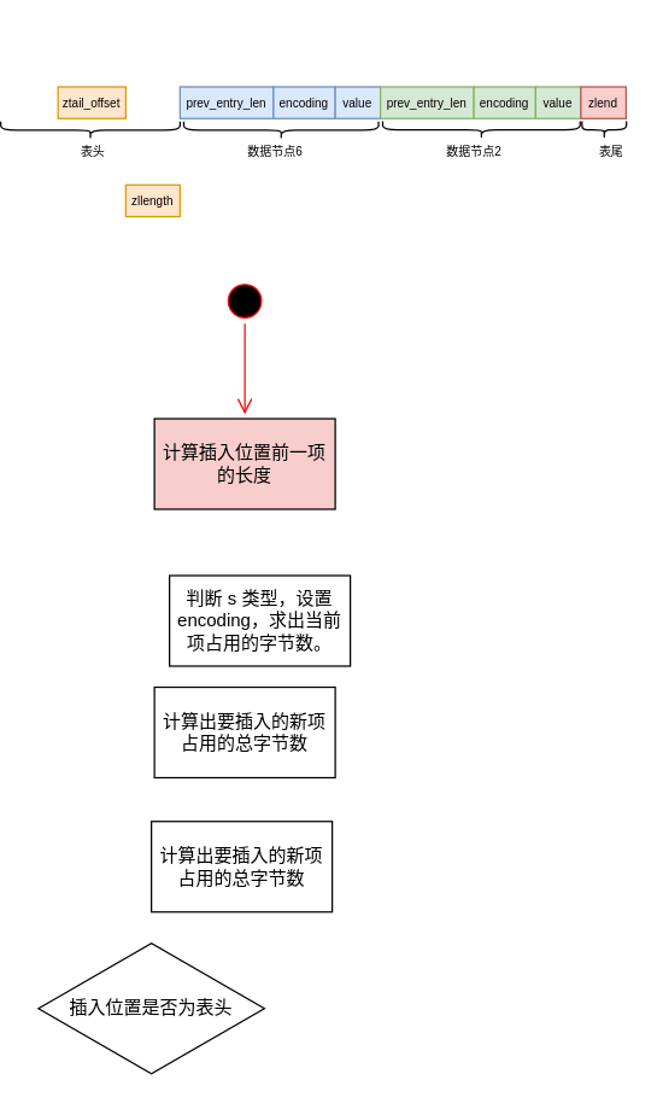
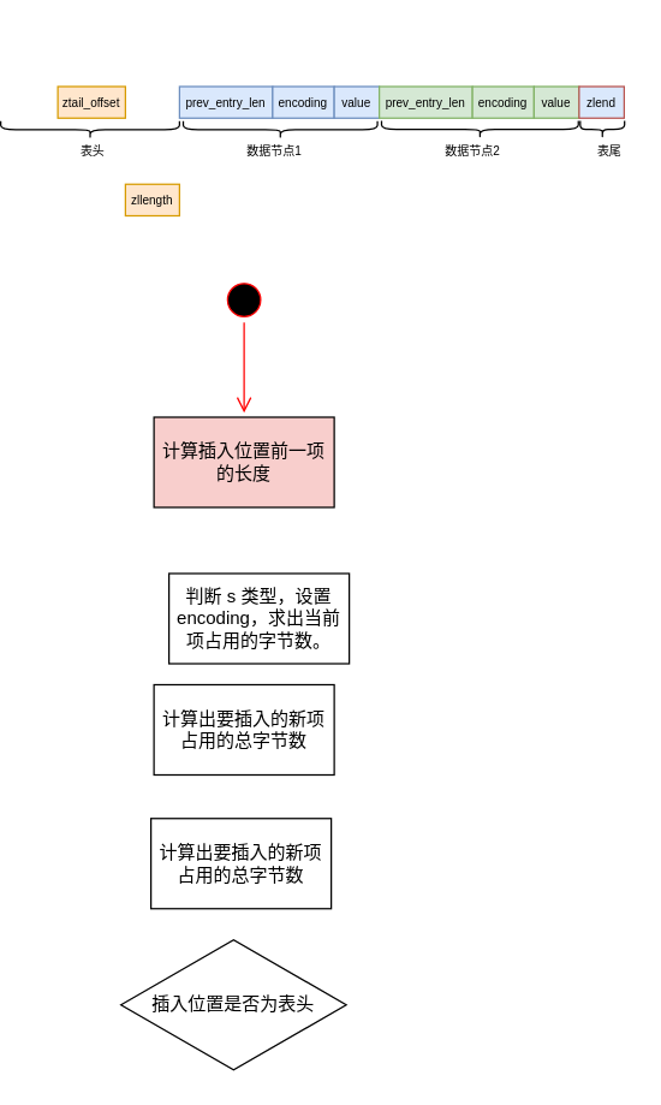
  <mxCell id="0" />
  <mxCell id="1" parent="0" />
  <mxCell id="2" value="ztail_offset" style="rounded=0;whiteSpace=wrap;html=1;fontSize=8;fillColor=#ffe6cc;strokeColor=#d79b00;" parent="1" vertex="1"><mxGeometry x="20" y="57" width="45" height="21" as="geometry" /></mxCell>
  <mxCell id="3" value="zllength" style="rounded=0;whiteSpace=wrap;html=1;fontSize=8;fillColor=#ffe6cc;strokeColor=#d79b00;" parent="1" vertex="1"><mxGeometry x="65" y="122" width="36" height="21" as="geometry" /></mxCell>
  <mxCell id="4" value="prev_entry_len" style="rounded=0;whiteSpace=wrap;html=1;fontSize=8;fillColor=#dae8fc;strokeColor=#6c8ebf;" parent="1" vertex="1"><mxGeometry x="101" y="57" width="62" height="21" as="geometry" /></mxCell>
  <mxCell id="5" value="encoding" style="rounded=0;whiteSpace=wrap;html=1;fontSize=8;fillColor=#dae8fc;strokeColor=#6c8ebf;" parent="1" vertex="1"><mxGeometry x="163" y="57" width="41" height="21" as="geometry" /></mxCell>
  <mxCell id="6" value="value" style="rounded=0;whiteSpace=wrap;html=1;fontSize=8;fillColor=#dae8fc;strokeColor=#6c8ebf;" parent="1" vertex="1"><mxGeometry x="204" y="57" width="30" height="21" as="geometry" /></mxCell>
  <mxCell id="7" value="prev_entry_len" style="rounded=0;whiteSpace=wrap;html=1;fontSize=8;fillColor=#d5e8d4;strokeColor=#82b366;" parent="1" vertex="1"><mxGeometry x="234" y="57" width="62" height="21" as="geometry" /></mxCell>
  <mxCell id="8" value="encoding" style="rounded=0;whiteSpace=wrap;html=1;fontSize=8;fillColor=#d5e8d4;strokeColor=#82b366;" parent="1" vertex="1"><mxGeometry x="296" y="57" width="41" height="21" as="geometry" /></mxCell>
  <mxCell id="9" value="value" style="rounded=0;whiteSpace=wrap;html=1;fontSize=8;fillColor=#d5e8d4;strokeColor=#82b366;" parent="1" vertex="1"><mxGeometry x="337" y="57" width="30" height="21" as="geometry" /></mxCell>
- <mxCell id="10" value="zlend" style="rounded=0;whiteSpace=wrap;html=1;fontSize=8;fillColor=#f8cecc;strokeColor=#b85450;" parent="1" vertex="1"><mxGeometry x="367" y="57" width="30" height="21" as="geometry" /></mxCell>
+ <mxCell id="10" value="zlend" style="rounded=0;whiteSpace=wrap;html=1;fontSize=8;fillColor=#dae8fc;strokeColor=#b85450;" parent="1" vertex="1"><mxGeometry x="367" y="57" width="30" height="21" as="geometry" /></mxCell>
  <mxCell id="11" value="" style="shape=curlyBracket;whiteSpace=wrap;html=1;rounded=1;flipH=1;fontSize=8;rotation=90;" parent="1" vertex="1"><mxGeometry x="35.75" y="26.25" width="11.5" height="119" as="geometry" /></mxCell>
  <mxCell id="12" value="表头" style="text;html=1;align=center;verticalAlign=middle;resizable=0;points=[];autosize=1;strokeColor=none;fillColor=none;fontSize=8;" parent="1" vertex="1"><mxGeometry x="29.5" y="93" width="26" height="14" as="geometry" /></mxCell>
  <mxCell id="13" value="" style="shape=curlyBracket;whiteSpace=wrap;html=1;rounded=1;flipH=1;fontSize=8;rotation=90;" parent="1" vertex="1"><mxGeometry x="162.38" y="21.13" width="11.5" height="129.25" as="geometry" /></mxCell>
- <mxCell id="14" value="数据节点6" style="text;html=1;align=center;verticalAlign=middle;resizable=0;points=[];autosize=1;strokeColor=none;fillColor=none;fontSize=8;" parent="1" vertex="1"><mxGeometry x="141" y="93" width="46" height="14" as="geometry" /></mxCell>
+ <mxCell id="14" value="数据节点1" style="text;html=1;align=center;verticalAlign=middle;resizable=0;points=[];autosize=1;strokeColor=none;fillColor=none;fontSize=8;" parent="1" vertex="1"><mxGeometry x="141" y="93" width="46" height="14" as="geometry" /></mxCell>
  <mxCell id="15" value="" style="shape=curlyBracket;whiteSpace=wrap;html=1;rounded=1;flipH=1;fontSize=8;rotation=90;" parent="1" vertex="1"><mxGeometry x="295.25" y="20" width="11.5" height="131" as="geometry" /></mxCell>
  <mxCell id="16" value="数据节点2" style="text;html=1;align=center;verticalAlign=middle;resizable=0;points=[];autosize=1;strokeColor=none;fillColor=none;fontSize=8;" parent="1" vertex="1"><mxGeometry x="273" y="92.75" width="46" height="14" as="geometry" /></mxCell>
  <mxCell id="17" value="表尾" style="text;html=1;align=center;verticalAlign=middle;resizable=0;points=[];autosize=1;strokeColor=none;fillColor=none;fontSize=8;" parent="1" vertex="1"><mxGeometry x="374" y="93" width="26" height="14" as="geometry" /></mxCell>
  <mxCell id="18" value="" style="shape=curlyBracket;whiteSpace=wrap;html=1;rounded=1;flipH=1;fontSize=8;rotation=90;" parent="1" vertex="1"><mxGeometry x="376.75" y="70.75" width="11.5" height="29.5" as="geometry" /></mxCell>
  <mxCell id="19" value="" style="ellipse;html=1;shape=startState;fillColor=#000000;strokeColor=#ff0000;" vertex="1" parent="1"><mxGeometry x="129" y="184" width="30" height="30" as="geometry" /></mxCell>
  <mxCell id="20" value="" style="edgeStyle=orthogonalEdgeStyle;html=1;verticalAlign=bottom;endArrow=open;endSize=8;strokeColor=#ff0000;rounded=0;" edge="1" parent="1" source="19"><mxGeometry relative="1" as="geometry"><mxPoint x="144" y="274" as="targetPoint" /></mxGeometry></mxCell>
  <mxCell id="21" value="计算插入位置前一项的长度" style="rounded=0;whiteSpace=wrap;html=1;fillColor=#f8cecc;" vertex="1" parent="1"><mxGeometry x="84" y="277" width="120" height="60" as="geometry" /></mxCell>
  <mxCell id="22" value="判断 s 类型，设置 encoding，求出当前项占用的字节数。" style="rounded=0;whiteSpace=wrap;html=1;" vertex="1" parent="1"><mxGeometry x="94" y="381" width="120" height="60" as="geometry" /></mxCell>
  <mxCell id="23" value="计算出要插入的新项占用的总字节数" style="rounded=0;whiteSpace=wrap;html=1;" vertex="1" parent="1"><mxGeometry x="84" y="455" width="120" height="60" as="geometry" /></mxCell>
  <mxCell id="24" value="计算出要插入的新项占用的总字节数" style="rounded=0;whiteSpace=wrap;html=1;" vertex="1" parent="1"><mxGeometry x="82" y="544" width="120" height="60" as="geometry" /></mxCell>
- <mxCell id="25" value="插入位置是否为表头" style="html=1;whiteSpace=wrap;aspect=fixed;shape=isoRectangle;" vertex="1" parent="1"><mxGeometry x="7" y="623" width="150" height="90" as="geometry" /></mxCell>
+ <mxCell id="25" value="插入位置是否为表头" style="html=1;whiteSpace=wrap;aspect=fixed;shape=isoRectangle;" vertex="1" parent="1"><mxGeometry x="62" y="623" width="150" height="90" as="geometry" /></mxCell>
